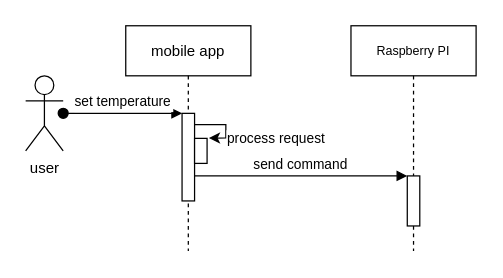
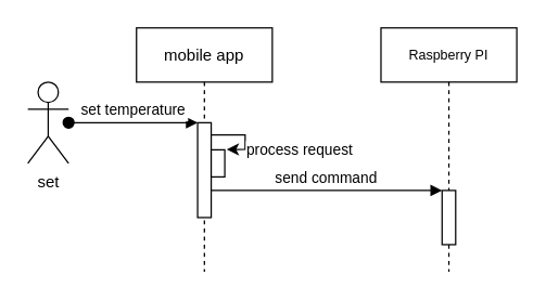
  <mxCell id="0" />
  <mxCell id="1" parent="0" />
  <mxCell id="2" value="mobile app" style="shape=umlLifeline;perimeter=lifelinePerimeter;container=1;collapsible=0;recursiveResize=0;rounded=0;shadow=0;strokeWidth=1;" parent="1" vertex="1"><mxGeometry x="100" y="20" width="100" height="180" as="geometry" /></mxCell>
  <mxCell id="3" value="process request" style="edgeStyle=orthogonalEdgeStyle;rounded=0;orthogonalLoop=1;jettySize=auto;html=1;entryX=1.143;entryY=-0.014;entryDx=0;entryDy=0;entryPerimeter=0;" parent="2" source="4" target="5" edge="1"><mxGeometry x="0.449" y="40" relative="1" as="geometry"><Array as="points"><mxPoint x="80" y="79" /><mxPoint x="80" y="90" /></Array><mxPoint x="40" y="-40" as="offset" /></mxGeometry></mxCell>
  <mxCell id="4" value="" style="points=[];perimeter=orthogonalPerimeter;rounded=0;shadow=0;strokeWidth=1;" parent="2" vertex="1"><mxGeometry x="45" y="70" width="10" height="70" as="geometry" /></mxCell>
  <mxCell id="5" value="" style="points=[];perimeter=orthogonalPerimeter;rounded=0;shadow=0;strokeWidth=1;" parent="2" vertex="1"><mxGeometry x="55" y="90" width="10" height="20" as="geometry" /></mxCell>
  <mxCell id="6" value="Raspberry PI" style="shape=umlLifeline;perimeter=lifelinePerimeter;container=1;collapsible=0;recursiveResize=0;rounded=0;shadow=0;strokeWidth=1;fontSize=10;" parent="1" vertex="1"><mxGeometry x="280" y="20" width="100" height="180" as="geometry" /></mxCell>
  <mxCell id="7" value="" style="points=[];perimeter=orthogonalPerimeter;rounded=0;shadow=0;strokeWidth=1;" parent="6" vertex="1"><mxGeometry x="45" y="120" width="10" height="40" as="geometry" /></mxCell>
  <mxCell id="8" value="send command" style="verticalAlign=bottom;endArrow=block;entryX=0;entryY=0;shadow=0;strokeWidth=1;" parent="1" target="7" edge="1"><mxGeometry relative="1" as="geometry"><mxPoint x="155" y="140" as="sourcePoint" /></mxGeometry></mxCell>
- <mxCell id="9" value="user" style="shape=umlActor;verticalLabelPosition=bottom;verticalAlign=top;html=1;outlineConnect=0;" parent="1" vertex="1"><mxGeometry x="20" y="60" width="30" height="60" as="geometry" /></mxCell>
+ <mxCell id="9" value="set" style="shape=umlActor;verticalLabelPosition=bottom;verticalAlign=top;html=1;outlineConnect=0;" parent="1" vertex="1"><mxGeometry x="20" y="60" width="30" height="60" as="geometry" /></mxCell>
  <mxCell id="10" value="set temperature" style="verticalAlign=bottom;startArrow=oval;endArrow=block;startSize=8;shadow=0;strokeWidth=1;" parent="1" source="9" target="4" edge="1"><mxGeometry relative="1" as="geometry"><mxPoint x="85" y="90" as="sourcePoint" /></mxGeometry></mxCell>
